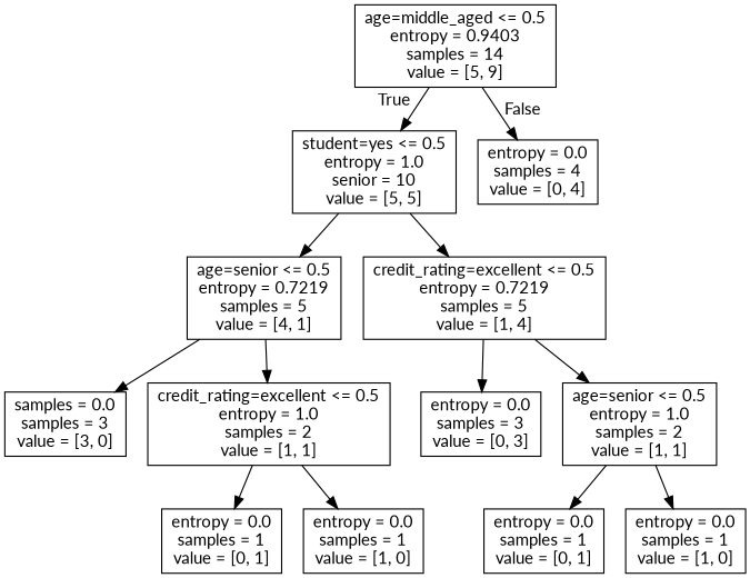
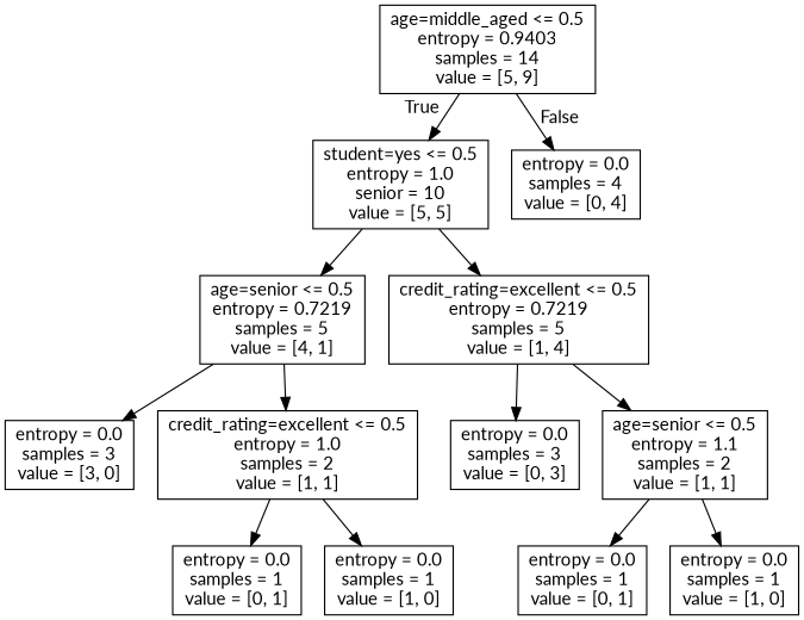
  digraph {
    fontname=Lato
    node [fontname=Lato shape=box]
    edge [fontname=Lato]
    n1 [label="age=middle_aged <= 0.5\nentropy = 0.9403\nsamples = 14\nvalue = [5, 9]"]
    n2 [label="student=yes <= 0.5\nentropy = 1.0\nsenior = 10\nvalue = [5, 5]"]
    n3 [label="entropy = 0.0\nsamples = 4\nvalue = [0, 4]"]
    n4 [label="age=senior <= 0.5\nentropy = 0.7219\nsamples = 5\nvalue = [4, 1]"]
    n5 [label="credit_rating=excellent <= 0.5\nentropy = 0.7219\nsamples = 5\nvalue = [1, 4]"]
-   n6 [label="samples = 0.0\nsamples = 3\nvalue = [3, 0]"]
+   n6 [label="entropy = 0.0\nsamples = 3\nvalue = [3, 0]"]
    n7 [label="credit_rating=excellent <= 0.5\nentropy = 1.0\nsamples = 2\nvalue = [1, 1]"]
    n8 [label="entropy = 0.0\nsamples = 3\nvalue = [0, 3]"]
-   n9 [label="age=senior <= 0.5\nentropy = 1.0\nsamples = 2\nvalue = [1, 1]"]
+   n9 [label="age=senior <= 0.5\nentropy = 1.1\nsamples = 2\nvalue = [1, 1]"]
    n10 [label="entropy = 0.0\nsamples = 1\nvalue = [0, 1]"]
    n11 [label="entropy = 0.0\nsamples = 1\nvalue = [1, 0]"]
    n12 [label="entropy = 0.0\nsamples = 1\nvalue = [0, 1]"]
    n13 [label="entropy = 0.0\nsamples = 1\nvalue = [1, 0]"]
    n1 -> n2 [headlabel=True labelangle=45 labeldistance=2.5]
    n1 -> n3 [headlabel=False labelangle=-45 labeldistance=2.5]
    n2 -> n4
    n2 -> n5
    n4 -> n6
    n4 -> n7
    n5 -> n8
    n5 -> n9
    n7 -> n10
    n7 -> n11
    n9 -> n12
    n9 -> n13
  }
